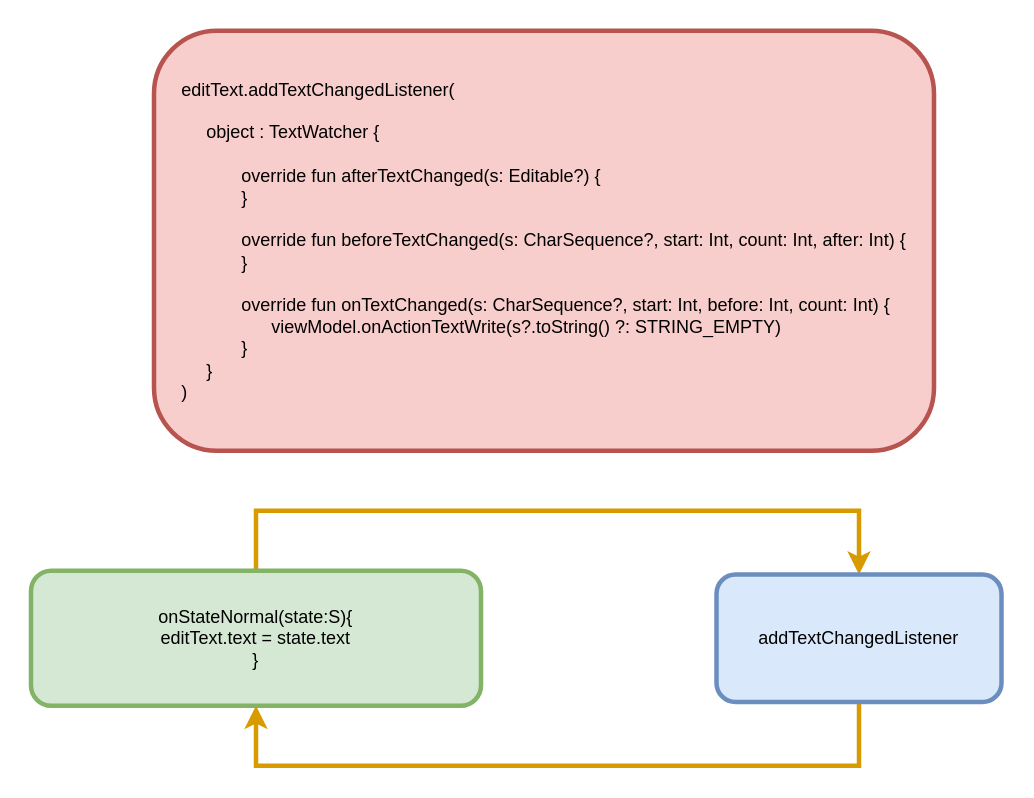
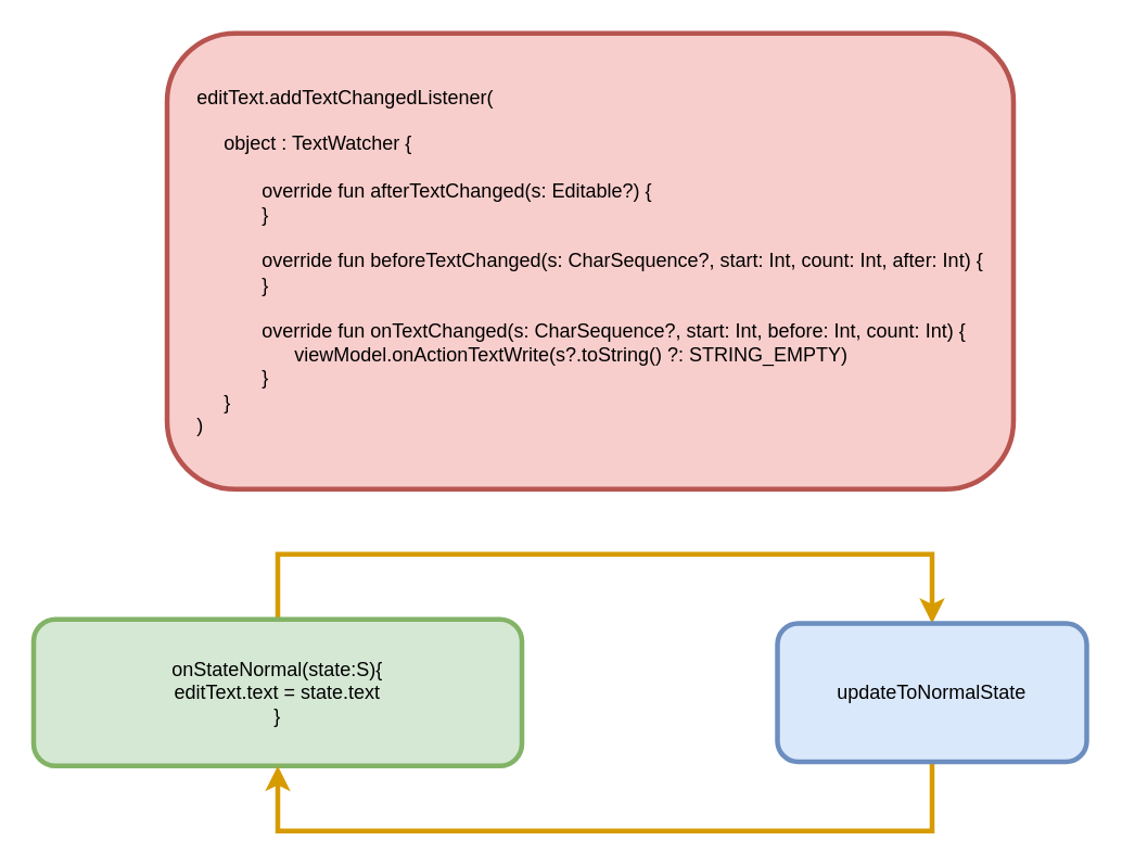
  <mxCell id="0" />
  <mxCell id="1" parent="0" />
  <mxCell id="2" value="&lt;div&gt;&amp;nbsp; &amp;nbsp; &amp;nbsp;editText.addTextChangedListener(&lt;/div&gt;&lt;div&gt;&amp;nbsp; &amp;nbsp; &amp;nbsp; &amp;nbsp; &amp;nbsp;&amp;nbsp;&lt;/div&gt;&lt;div&gt;&amp;nbsp; &amp;nbsp; &amp;nbsp; &amp;nbsp; &amp;nbsp; object : TextWatcher {&lt;/div&gt;&lt;div&gt;&amp;nbsp; &amp;nbsp; &amp;nbsp; &amp;nbsp; &amp;nbsp; &amp;nbsp;&amp;nbsp;&lt;/div&gt;&lt;div&gt;&amp;nbsp; &amp;nbsp; &amp;nbsp; &amp;nbsp; &amp;nbsp; &amp;nbsp; &amp;nbsp; &amp;nbsp; &amp;nbsp;override fun afterTextChanged(s: Editable?) {&lt;/div&gt;&lt;div&gt;&amp;nbsp; &amp;nbsp; &amp;nbsp; &amp;nbsp; &amp;nbsp; &amp;nbsp; &amp;nbsp; &amp;nbsp; &amp;nbsp;}&lt;/div&gt;&lt;div&gt;&lt;br&gt;&lt;/div&gt;&lt;div&gt;&amp;nbsp; &amp;nbsp; &amp;nbsp; &amp;nbsp; &amp;nbsp; &amp;nbsp; &amp;nbsp; &amp;nbsp; &amp;nbsp;override fun beforeTextChanged(s: CharSequence?, start: Int, count: Int, after: Int) {&lt;/div&gt;&lt;div&gt;&amp;nbsp; &amp;nbsp; &amp;nbsp; &amp;nbsp; &amp;nbsp; &amp;nbsp; &amp;nbsp; &amp;nbsp; &amp;nbsp;}&lt;/div&gt;&lt;div&gt;&lt;br&gt;&lt;/div&gt;&lt;div&gt;&amp;nbsp; &amp;nbsp; &amp;nbsp; &amp;nbsp; &amp;nbsp; &amp;nbsp; &amp;nbsp; &amp;nbsp; &amp;nbsp;override fun onTextChanged(s: CharSequence?, start: Int, before: Int, count: Int) {&lt;/div&gt;&lt;div&gt;&amp;nbsp; &amp;nbsp; &amp;nbsp; &amp;nbsp; &amp;nbsp; &amp;nbsp; &amp;nbsp; &amp;nbsp; &amp;nbsp; &amp;nbsp; &amp;nbsp; &amp;nbsp;viewModel.onActionTextWrite(s?.toString() ?: STRING_EMPTY)&lt;/div&gt;&lt;div&gt;&amp;nbsp; &amp;nbsp; &amp;nbsp; &amp;nbsp; &amp;nbsp; &amp;nbsp; &amp;nbsp; &amp;nbsp; &amp;nbsp;}&lt;/div&gt;&lt;div&gt;&amp;nbsp; &amp;nbsp; &amp;nbsp; &amp;nbsp; &amp;nbsp; }&lt;/div&gt;&lt;div&gt;&amp;nbsp; &amp;nbsp; &amp;nbsp;)&lt;/div&gt;" style="rounded=1;whiteSpace=wrap;html=1;fillColor=#f8cecc;strokeColor=#b85450;strokeWidth=3;align=left;" vertex="1" parent="1"><mxGeometry x="102" y="20" width="520" height="280" as="geometry" /></mxCell>
  <mxCell id="3" style="edgeStyle=orthogonalEdgeStyle;rounded=0;orthogonalLoop=1;jettySize=auto;html=1;exitX=0.5;exitY=0;exitDx=0;exitDy=0;entryX=0.5;entryY=0;entryDx=0;entryDy=0;strokeWidth=3;fillColor=#ffe6cc;strokeColor=#d79b00;" edge="1" parent="1" source="4" target="6"><mxGeometry relative="1" as="geometry"><Array as="points"><mxPoint x="170" y="340" /><mxPoint x="572" y="340" /></Array></mxGeometry></mxCell>
  <mxCell id="4" value="onStateNormal(state:S){ &lt;br&gt;editText.text = state.text&lt;br&gt;}" style="rounded=1;whiteSpace=wrap;html=1;strokeWidth=3;fillColor=#d5e8d4;strokeColor=#82b366;" vertex="1" parent="1"><mxGeometry x="20" y="380" width="300" height="90" as="geometry" /></mxCell>
  <mxCell id="5" style="edgeStyle=orthogonalEdgeStyle;rounded=0;orthogonalLoop=1;jettySize=auto;html=1;entryX=0.5;entryY=1;entryDx=0;entryDy=0;strokeWidth=3;fillColor=#ffe6cc;strokeColor=#d79b00;" edge="1" parent="1" source="6" target="4"><mxGeometry relative="1" as="geometry"><Array as="points"><mxPoint x="572" y="510" /><mxPoint x="170" y="510" /></Array></mxGeometry></mxCell>
- <mxCell id="6" value="addTextChangedListener" style="rounded=1;whiteSpace=wrap;html=1;strokeWidth=3;fillColor=#dae8fc;strokeColor=#6c8ebf;" vertex="1" parent="1"><mxGeometry x="477" y="382.5" width="190" height="85" as="geometry" /></mxCell>
+ <mxCell id="6" value="updateToNormalState" style="rounded=1;whiteSpace=wrap;html=1;strokeWidth=3;fillColor=#dae8fc;strokeColor=#6c8ebf;" vertex="1" parent="1"><mxGeometry x="477" y="382.5" width="190" height="85" as="geometry" /></mxCell>
